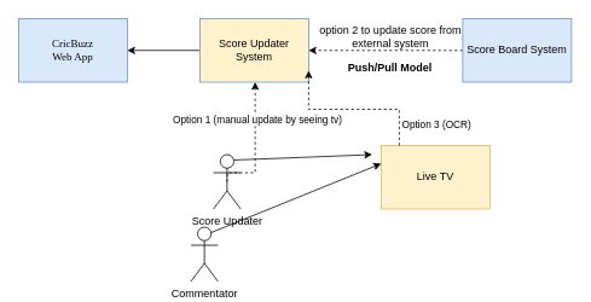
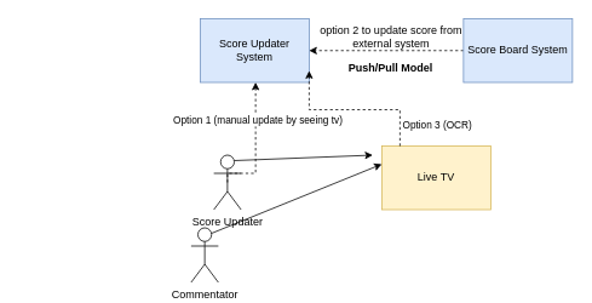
  <mxCell id="0" />
  <mxCell id="1" parent="0" />
- <mxCell id="2" style="edgeStyle=orthogonalEdgeStyle;rounded=0;orthogonalLoop=1;jettySize=auto;html=1;entryX=1;entryY=0.5;entryDx=0;entryDy=0;" edge="1" parent="1" source="3" target="4"><mxGeometry relative="1" as="geometry" /></mxCell>
- <mxCell id="3" value="Score Updater System" style="rounded=0;whiteSpace=wrap;html=1;fillColor=#fff2cc;strokeColor=#6c8ebf;" vertex="1" parent="1"><mxGeometry x="220" y="20" width="120" height="70" as="geometry" /></mxCell>
- <mxCell id="4" value="CricBuzz&lt;div&gt;Web App&lt;/div&gt;" style="rounded=0;whiteSpace=wrap;html=1;fillColor=#dae8fc;strokeColor=#6c8ebf;fontFamily=Verdana;" vertex="1" parent="1"><mxGeometry x="20" y="20" width="120" height="70" as="geometry" /></mxCell>
+ <mxCell id="3" value="Score Updater System" style="rounded=0;whiteSpace=wrap;html=1;fillColor=#dae8fc;strokeColor=#6c8ebf;" vertex="1" parent="1"><mxGeometry x="220" y="20" width="120" height="70" as="geometry" /></mxCell>
  <mxCell id="5" style="edgeStyle=orthogonalEdgeStyle;rounded=0;orthogonalLoop=1;jettySize=auto;html=1;exitX=0.5;exitY=0.5;exitDx=0;exitDy=0;exitPerimeter=0;dashed=1;" edge="1" parent="1" source="8"><mxGeometry relative="1" as="geometry"><mxPoint x="281" y="90" as="targetPoint" /><mxPoint x="220" y="190" as="sourcePoint" /><Array as="points"><mxPoint x="281" y="190" /></Array></mxGeometry></mxCell>
  <mxCell id="6" value="Option 1 (manual update by seeing tv)&amp;nbsp;" style="edgeLabel;html=1;align=center;verticalAlign=middle;resizable=0;points=[];" vertex="1" connectable="0" parent="5"><mxGeometry x="0.422" y="-3" relative="1" as="geometry"><mxPoint as="offset" /></mxGeometry></mxCell>
  <mxCell id="7" value="Option 3 (OCR)" style="edgeLabel;html=1;align=center;verticalAlign=middle;resizable=0;points=[];" vertex="1" connectable="0" parent="5"><mxGeometry x="0.422" y="-3" relative="1" as="geometry"><mxPoint x="196" y="5" as="offset" /></mxGeometry></mxCell>
  <mxCell id="8" value="Score Updater" style="shape=umlActor;verticalLabelPosition=bottom;verticalAlign=top;html=1;outlineConnect=0;" vertex="1" parent="1"><mxGeometry x="235" y="170" width="30" height="60" as="geometry" /></mxCell>
  <mxCell id="9" value="Commentator" style="shape=umlActor;verticalLabelPosition=bottom;verticalAlign=top;html=1;outlineConnect=0;" vertex="1" parent="1"><mxGeometry x="210" y="250" width="30" height="60" as="geometry" /></mxCell>
  <mxCell id="10" value="Live TV" style="rounded=0;whiteSpace=wrap;html=1;fillColor=#fff2cc;strokeColor=#d6b656;" vertex="1" parent="1"><mxGeometry x="420" y="160" width="120" height="70" as="geometry" /></mxCell>
  <mxCell id="11" style="edgeStyle=orthogonalEdgeStyle;rounded=0;orthogonalLoop=1;jettySize=auto;html=1;entryX=1;entryY=0.5;entryDx=0;entryDy=0;dashed=1;" edge="1" parent="1" source="12" target="3"><mxGeometry relative="1" as="geometry" /></mxCell>
  <mxCell id="12" value="Score Board System" style="rounded=0;whiteSpace=wrap;html=1;fillColor=#dae8fc;strokeColor=#6c8ebf;" vertex="1" parent="1"><mxGeometry x="510" y="20" width="120" height="70" as="geometry" /></mxCell>
  <mxCell id="13" value="" style="endArrow=classic;html=1;rounded=0;exitX=0.75;exitY=0.1;exitDx=0;exitDy=0;exitPerimeter=0;" edge="1" parent="1" source="8"><mxGeometry width="50" height="50" relative="1" as="geometry"><mxPoint x="250" y="170" as="sourcePoint" /><mxPoint x="410" y="170" as="targetPoint" /></mxGeometry></mxCell>
  <mxCell id="14" value="" style="endArrow=classic;html=1;rounded=0;exitX=0.75;exitY=0.1;exitDx=0;exitDy=0;exitPerimeter=0;" edge="1" parent="1" source="9"><mxGeometry width="50" height="50" relative="1" as="geometry"><mxPoint x="260" y="180" as="sourcePoint" /><mxPoint x="420" y="180" as="targetPoint" /></mxGeometry></mxCell>
  <mxCell id="15" value="option 2 to update score from&lt;div&gt;external system&lt;/div&gt;" style="text;html=1;align=center;verticalAlign=middle;resizable=0;points=[];autosize=1;strokeColor=none;fillColor=none;" vertex="1" parent="1"><mxGeometry x="340" y="20" width="180" height="40" as="geometry" /></mxCell>
  <mxCell id="16" value="&lt;b&gt;Push/Pull Model&lt;/b&gt;" style="text;strokeColor=none;align=center;fillColor=none;html=1;verticalAlign=middle;whiteSpace=wrap;rounded=0;" vertex="1" parent="1"><mxGeometry x="380" y="60" width="100" height="30" as="geometry" /></mxCell>
  <mxCell id="17" style="edgeStyle=orthogonalEdgeStyle;rounded=0;orthogonalLoop=1;jettySize=auto;html=1;entryX=1;entryY=0.819;entryDx=0;entryDy=0;entryPerimeter=0;dashed=1;" edge="1" parent="1" source="10" target="3"><mxGeometry relative="1" as="geometry"><Array as="points"><mxPoint x="440" y="120" /><mxPoint x="340" y="120" /></Array></mxGeometry></mxCell>
